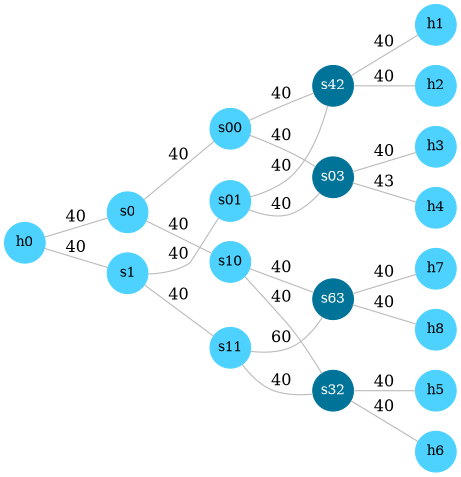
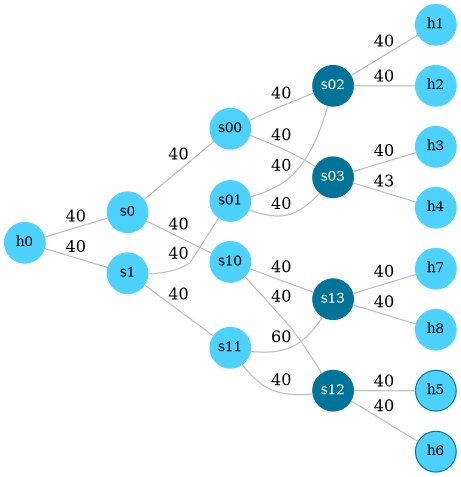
  graph {
    rankdir=LR
    node [color="#4dd2ff" fillcolor="#4dd2ff" fixedsize=true fontcolor=black fontsize=12 shape=circle style=filled]
    edge [color="#bbbbbb"]
-   s02 [color="#007399" fillcolor="#007399" fontcolor=white label=s42]
+   s02 [color="#007399" fillcolor="#007399" fontcolor=white]
    h1
    h2
-   s13 [color="#007399" fillcolor="#007399" fontcolor=white label=s63]
+   s13 [color="#007399" fillcolor="#007399" fontcolor=white]
    h7
    h8
-   s12 [color="#007399" fillcolor="#007399" fontcolor=white label=s32]
-   h5
-   h6
+   s12 [color="#007399" fillcolor="#007399" fontcolor=white]
+   h5 [color="#007399"]
+   h6 [color="#007399"]
    s03 [color="#007399" fillcolor="#007399" fontcolor=white]
    h3
    h4
    h0
    s0
    s1
    s00
    s10
    s11
    s01
    s02 -- h1 [label=40]
    s02 -- h2 [label=40]
    s13 -- h7 [label=40]
    s13 -- h8 [label=40]
    s12 -- h5 [label=40]
    s12 -- h6 [label=40]
    s03 -- h3 [label=40]
    s03 -- h4 [label=43]
    h0 -- s0 [label=40]
    h0 -- s1 [label=40]
    s0 -- s00 [label=40]
    s0 -- s10 [label=40]
    s1 -- s11 [label=40]
    s1 -- s01 [label=40]
    s00 -- s02 [label=40]
    s00 -- s03 [label=40]
    s10 -- s13 [label=40]
    s10 -- s12 [label=40]
    s11 -- s13 [label=60]
    s11 -- s12 [label=40]
    s01 -- s02 [label=40]
    s01 -- s03 [label=40]
  }
